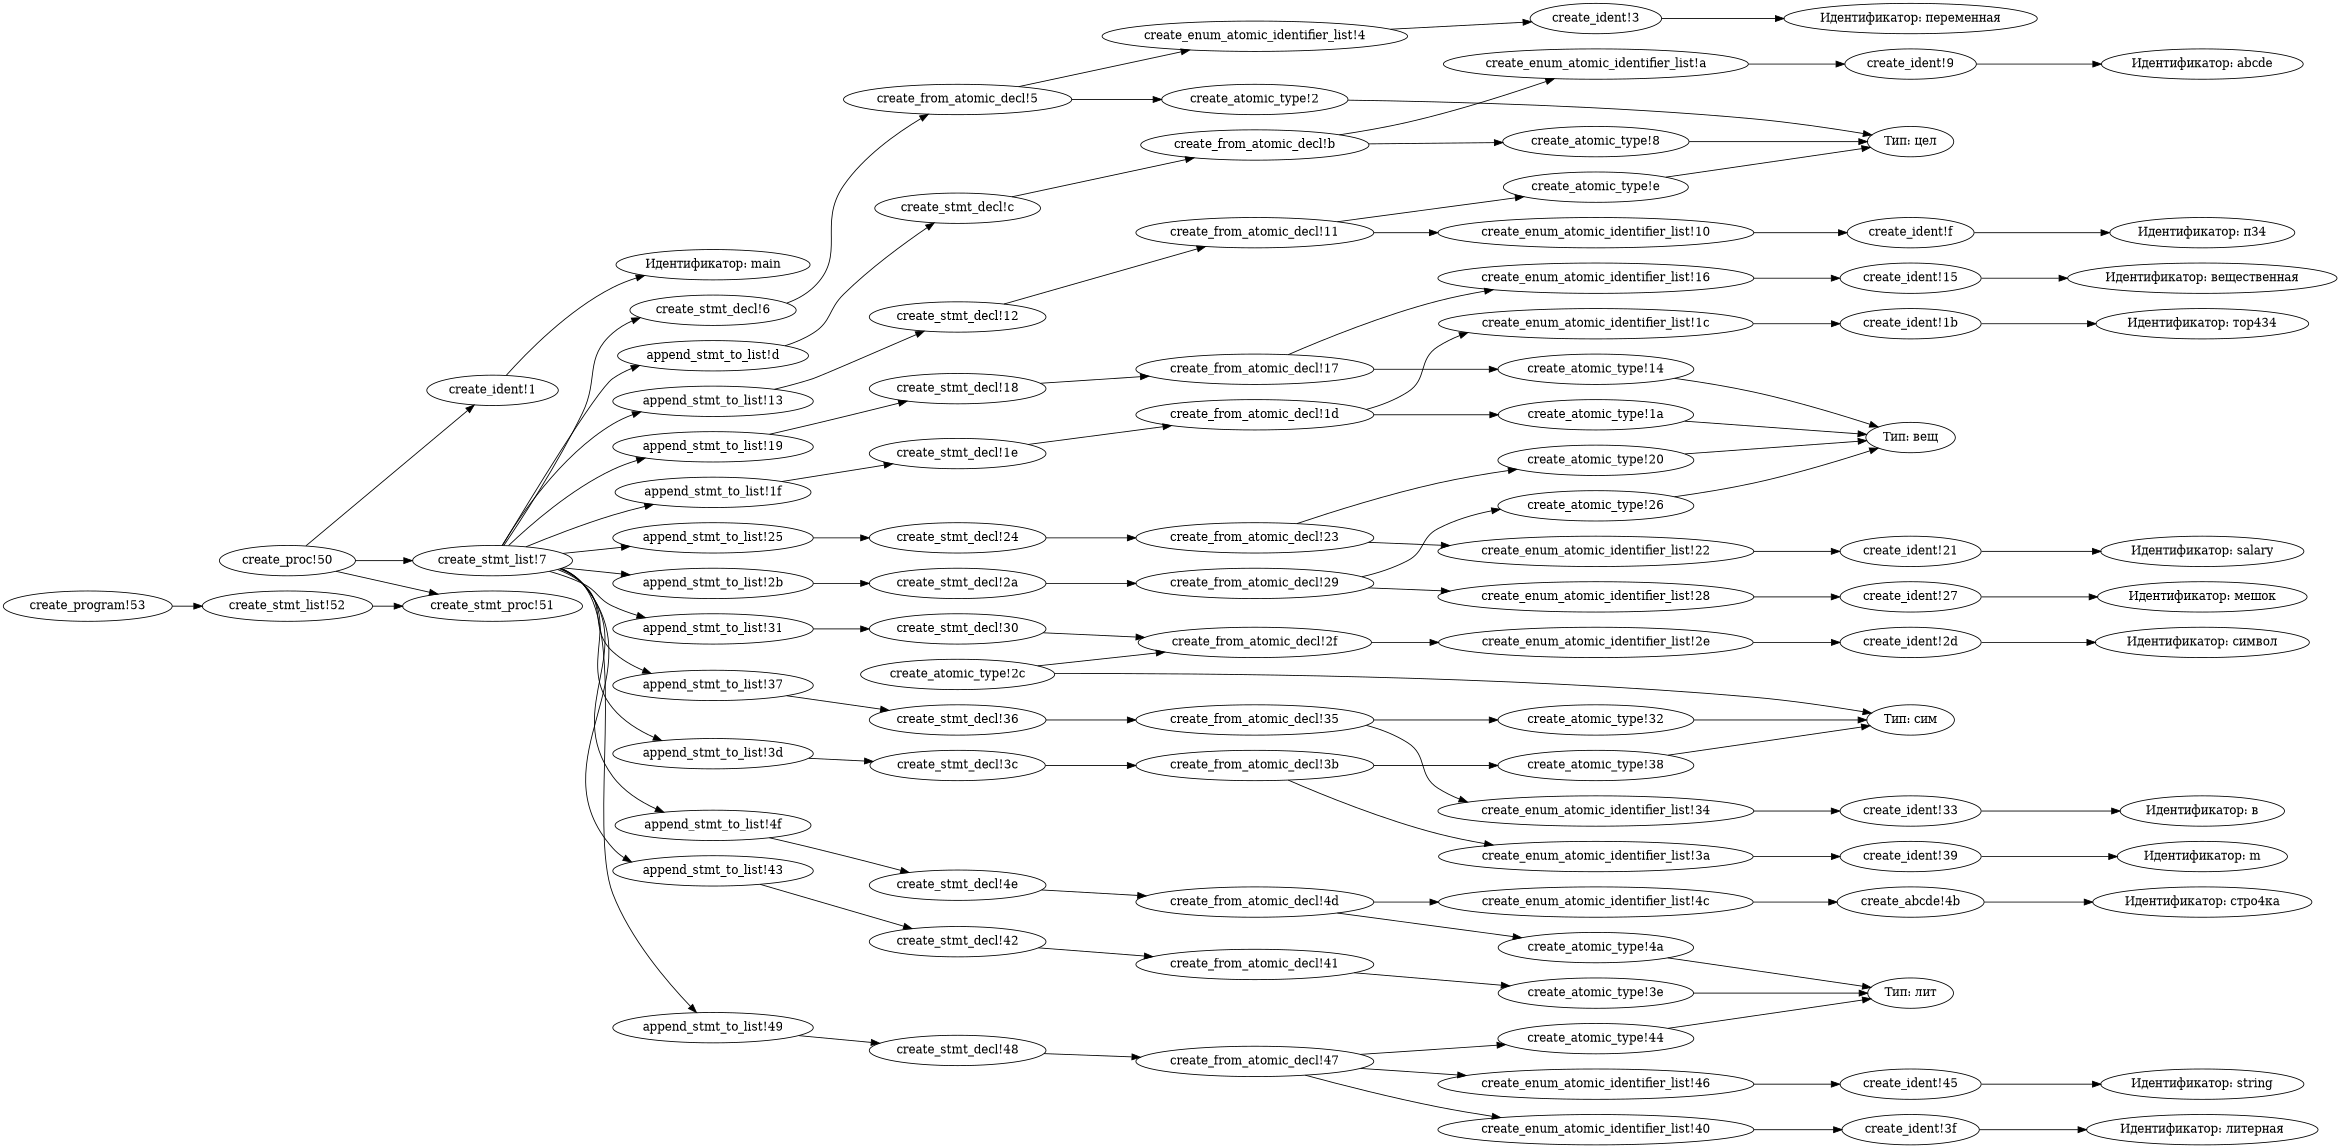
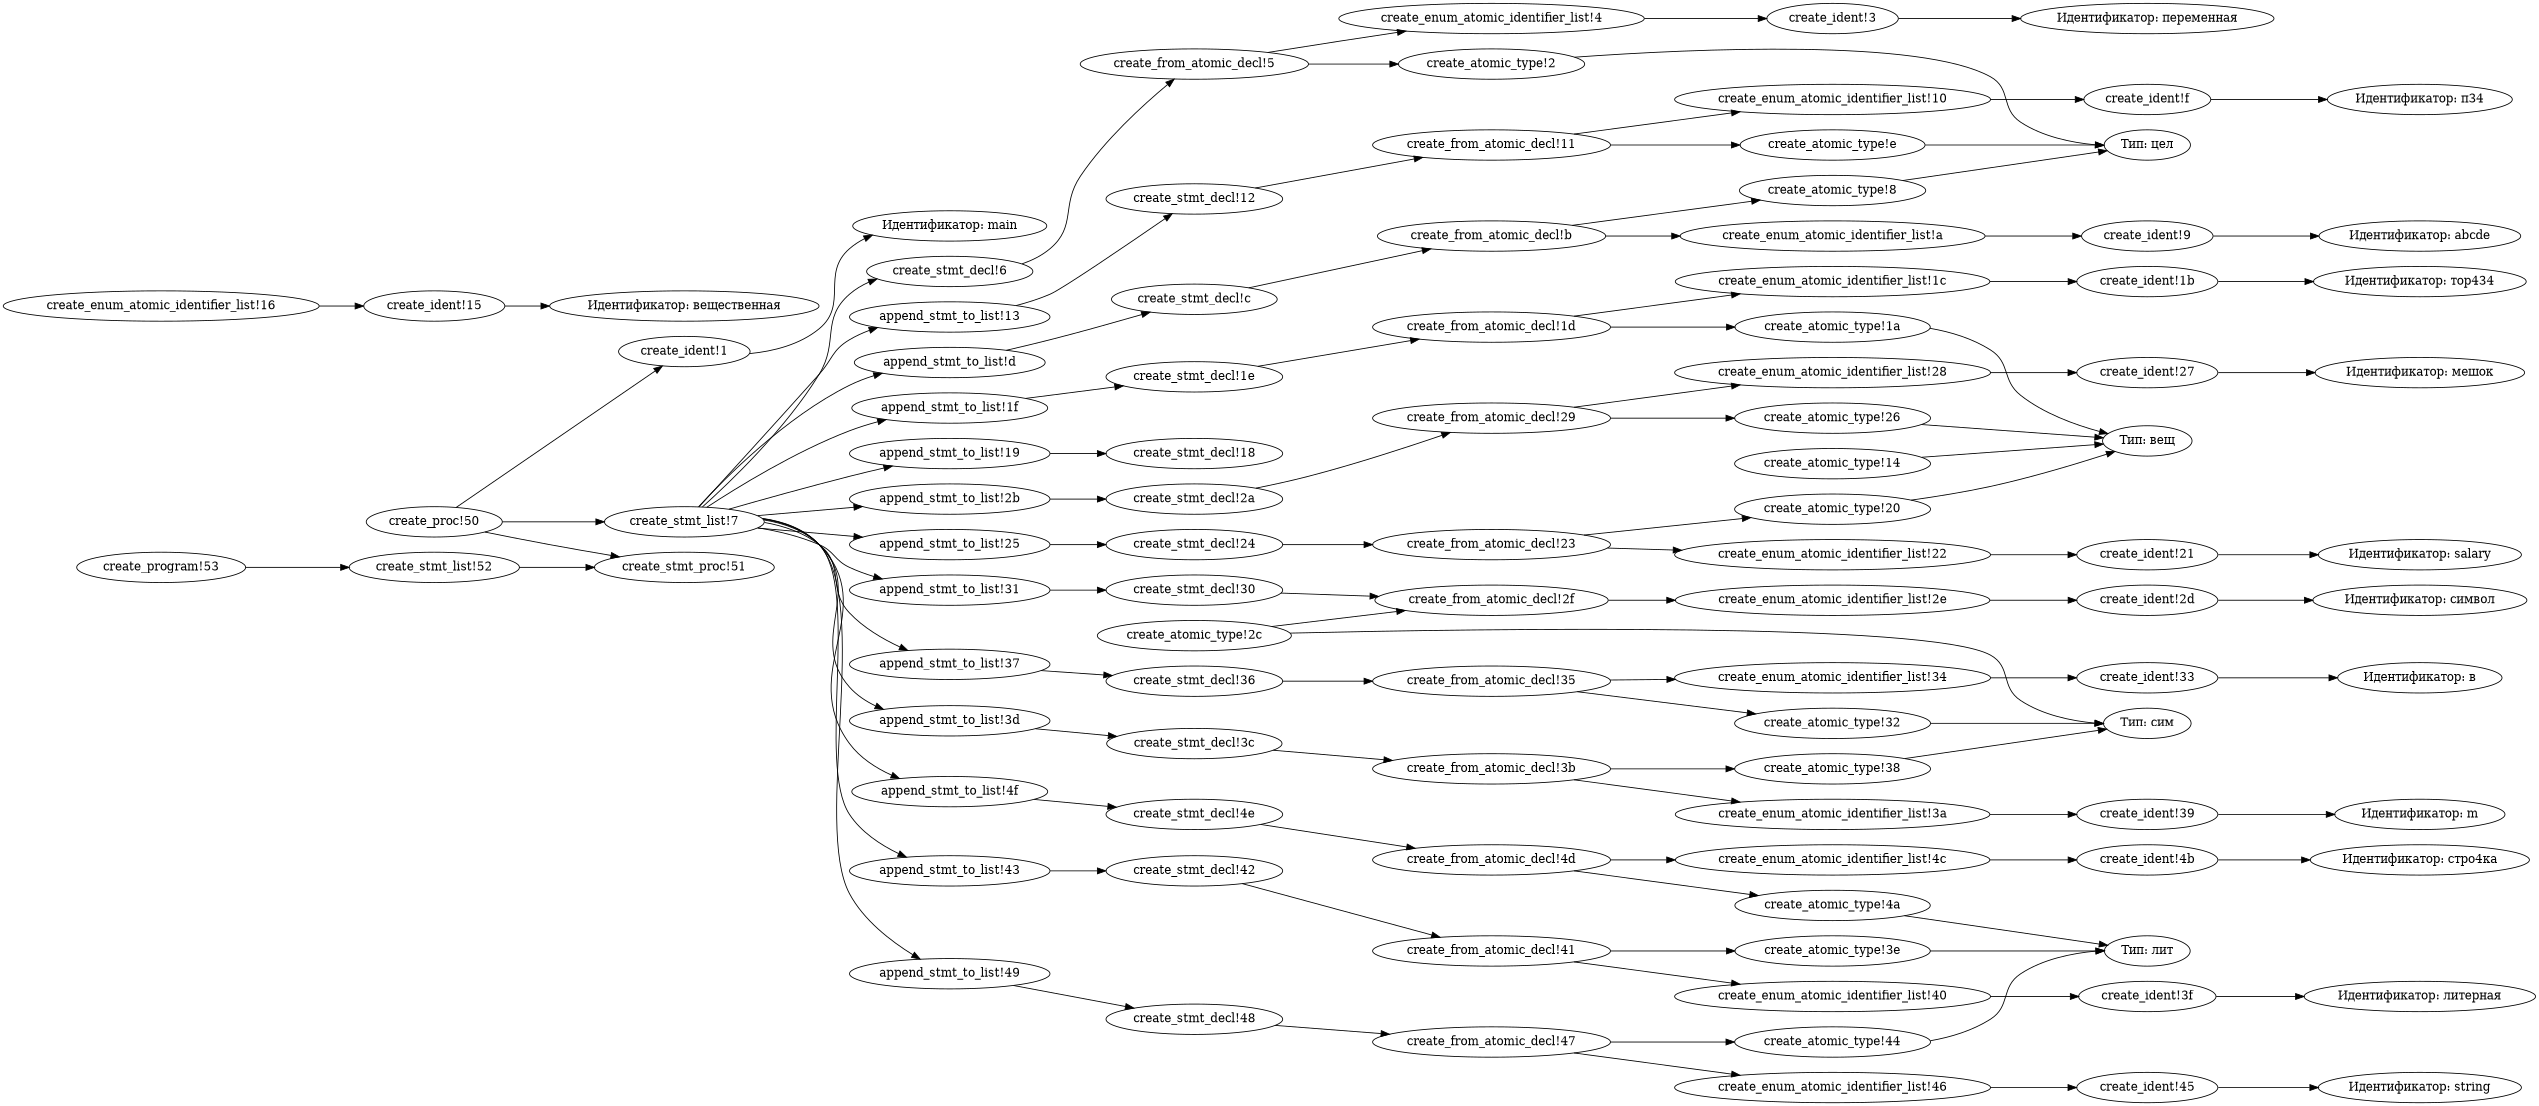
  digraph {
    rankdir=LR
    "create_ident!1"
    "Идентификатор: main"
    "create_atomic_type!2"
    "Тип: цел"
    "create_ident!3"
    "Идентификатор: переменная"
    "create_enum_atomic_identifier_list!4"
    "create_from_atomic_decl!5"
    "create_stmt_decl!6"
    "create_stmt_list!7"
    "append_stmt_to_list!d"
    "append_stmt_to_list!13"
    "append_stmt_to_list!19"
    "append_stmt_to_list!1f"
    "append_stmt_to_list!25"
    "append_stmt_to_list!2b"
    "append_stmt_to_list!31"
    "append_stmt_to_list!37"
    "append_stmt_to_list!3d"
    "append_stmt_to_list!43"
    "append_stmt_to_list!49"
    "append_stmt_to_list!4f"
    "create_stmt_decl!c"
    "create_stmt_decl!12"
    "create_stmt_decl!18"
    "create_stmt_decl!1e"
    "create_stmt_decl!24"
    "create_stmt_decl!2a"
    "create_stmt_decl!30"
    "create_stmt_decl!36"
    "create_stmt_decl!3c"
    "create_stmt_decl!42"
    "create_stmt_decl!48"
    "create_stmt_decl!4e"
    "create_atomic_type!8"
    "create_ident!9"
    "Идентификатор: abcde"
    "create_enum_atomic_identifier_list!a"
    "create_from_atomic_decl!b"
    "create_atomic_type!e"
    "create_ident!f"
    "Идентификатор: п34"
    "create_enum_atomic_identifier_list!10"
    "create_from_atomic_decl!11"
    "create_atomic_type!14"
    "Тип: вещ"
    "create_ident!15"
    "Идентификатор: вещественная"
    "create_enum_atomic_identifier_list!16"
-   "create_from_atomic_decl!17"
    "create_atomic_type!1a"
    "create_ident!1b"
    "Идентификатор: тор434"
    "create_enum_atomic_identifier_list!1c"
    "create_from_atomic_decl!1d"
    "create_atomic_type!20"
    "create_ident!21"
    "Идентификатор: salary"
    "create_enum_atomic_identifier_list!22"
    "create_from_atomic_decl!23"
    "create_atomic_type!26"
    "create_ident!27"
    "Идентификатор: мешок"
    "create_enum_atomic_identifier_list!28"
    "create_from_atomic_decl!29"
    "create_atomic_type!2c"
    "Тип: сим"
    "create_from_atomic_decl!2f"
    "create_ident!2d"
    "Идентификатор: символ"
    "create_enum_atomic_identifier_list!2e"
    "create_atomic_type!32"
    "create_ident!33"
    "Идентификатор: в"
    "create_enum_atomic_identifier_list!34"
    "create_from_atomic_decl!35"
    "create_atomic_type!38"
    "create_ident!39"
    "Идентификатор: m"
    "create_enum_atomic_identifier_list!3a"
    "create_from_atomic_decl!3b"
    "create_atomic_type!3e"
    "Тип: лит"
    "create_ident!3f"
    "Идентификатор: литерная"
    "create_enum_atomic_identifier_list!40"
    "create_from_atomic_decl!41"
    "create_atomic_type!44"
    "create_ident!45"
    "Идентификатор: string"
    "create_enum_atomic_identifier_list!46"
    "create_from_atomic_decl!47"
    "create_atomic_type!4a"
-   "create_ident!4b" [label="create_abcde!4b"]
+   "create_ident!4b"
    "Идентификатор: стро4ка"
    "create_enum_atomic_identifier_list!4c"
    "create_from_atomic_decl!4d"
    "create_proc!50"
    "create_stmt_proc!51"
    "create_stmt_list!52"
    "create_program!53"
    "create_ident!1" -> "Идентификатор: main"
    "create_atomic_type!2" -> "Тип: цел"
    "create_ident!3" -> "Идентификатор: переменная"
    "create_enum_atomic_identifier_list!4" -> "create_ident!3"
    "create_from_atomic_decl!5" -> "create_atomic_type!2"
    "create_from_atomic_decl!5" -> "create_enum_atomic_identifier_list!4"
    "create_stmt_decl!6" -> "create_from_atomic_decl!5"
    "create_stmt_list!7" -> "create_stmt_decl!6"
    "create_stmt_list!7" -> "append_stmt_to_list!d"
    "create_stmt_list!7" -> "append_stmt_to_list!13"
    "create_stmt_list!7" -> "append_stmt_to_list!19"
    "create_stmt_list!7" -> "append_stmt_to_list!1f"
    "create_stmt_list!7" -> "append_stmt_to_list!25"
    "create_stmt_list!7" -> "append_stmt_to_list!2b"
    "create_stmt_list!7" -> "append_stmt_to_list!31"
    "create_stmt_list!7" -> "append_stmt_to_list!37"
    "create_stmt_list!7" -> "append_stmt_to_list!3d"
    "create_stmt_list!7" -> "append_stmt_to_list!43"
    "create_stmt_list!7" -> "append_stmt_to_list!49"
    "create_stmt_list!7" -> "append_stmt_to_list!4f"
    "append_stmt_to_list!d" -> "create_stmt_decl!c"
    "append_stmt_to_list!13" -> "create_stmt_decl!12"
    "append_stmt_to_list!19" -> "create_stmt_decl!18"
    "append_stmt_to_list!1f" -> "create_stmt_decl!1e"
    "append_stmt_to_list!25" -> "create_stmt_decl!24"
    "append_stmt_to_list!2b" -> "create_stmt_decl!2a"
    "append_stmt_to_list!31" -> "create_stmt_decl!30"
    "append_stmt_to_list!37" -> "create_stmt_decl!36"
    "append_stmt_to_list!3d" -> "create_stmt_decl!3c"
    "append_stmt_to_list!43" -> "create_stmt_decl!42"
    "append_stmt_to_list!49" -> "create_stmt_decl!48"
    "append_stmt_to_list!4f" -> "create_stmt_decl!4e"
    "create_stmt_decl!c" -> "create_from_atomic_decl!b"
    "create_stmt_decl!12" -> "create_from_atomic_decl!11"
-   "create_stmt_decl!18" -> "create_from_atomic_decl!17"
    "create_stmt_decl!1e" -> "create_from_atomic_decl!1d"
    "create_stmt_decl!24" -> "create_from_atomic_decl!23"
    "create_stmt_decl!2a" -> "create_from_atomic_decl!29"
    "create_stmt_decl!30" -> "create_from_atomic_decl!2f"
    "create_stmt_decl!36" -> "create_from_atomic_decl!35"
    "create_stmt_decl!3c" -> "create_from_atomic_decl!3b"
    "create_stmt_decl!42" -> "create_from_atomic_decl!41"
    "create_stmt_decl!48" -> "create_from_atomic_decl!47"
    "create_stmt_decl!4e" -> "create_from_atomic_decl!4d"
    "create_atomic_type!8" -> "Тип: цел"
    "create_ident!9" -> "Идентификатор: abcde"
    "create_enum_atomic_identifier_list!a" -> "create_ident!9"
    "create_from_atomic_decl!b" -> "create_atomic_type!8"
    "create_from_atomic_decl!b" -> "create_enum_atomic_identifier_list!a"
    "create_atomic_type!e" -> "Тип: цел"
    "create_ident!f" -> "Идентификатор: п34"
    "create_enum_atomic_identifier_list!10" -> "create_ident!f"
    "create_from_atomic_decl!11" -> "create_atomic_type!e"
    "create_from_atomic_decl!11" -> "create_enum_atomic_identifier_list!10"
    "create_atomic_type!14" -> "Тип: вещ"
    "create_ident!15" -> "Идентификатор: вещественная"
    "create_enum_atomic_identifier_list!16" -> "create_ident!15"
-   "create_from_atomic_decl!17" -> "create_atomic_type!14"
-   "create_from_atomic_decl!17" -> "create_enum_atomic_identifier_list!16"
    "create_atomic_type!1a" -> "Тип: вещ"
    "create_ident!1b" -> "Идентификатор: тор434"
    "create_enum_atomic_identifier_list!1c" -> "create_ident!1b"
    "create_from_atomic_decl!1d" -> "create_atomic_type!1a"
    "create_from_atomic_decl!1d" -> "create_enum_atomic_identifier_list!1c"
    "create_atomic_type!20" -> "Тип: вещ"
    "create_ident!21" -> "Идентификатор: salary"
    "create_enum_atomic_identifier_list!22" -> "create_ident!21"
    "create_from_atomic_decl!23" -> "create_atomic_type!20"
    "create_from_atomic_decl!23" -> "create_enum_atomic_identifier_list!22"
    "create_atomic_type!26" -> "Тип: вещ"
    "create_ident!27" -> "Идентификатор: мешок"
    "create_enum_atomic_identifier_list!28" -> "create_ident!27"
    "create_from_atomic_decl!29" -> "create_atomic_type!26"
    "create_from_atomic_decl!29" -> "create_enum_atomic_identifier_list!28"
    "create_atomic_type!2c" -> "Тип: сим"
    "create_atomic_type!2c" -> "create_from_atomic_decl!2f"
    "create_from_atomic_decl!2f" -> "create_enum_atomic_identifier_list!2e"
    "create_ident!2d" -> "Идентификатор: символ"
    "create_enum_atomic_identifier_list!2e" -> "create_ident!2d"
    "create_atomic_type!32" -> "Тип: сим"
    "create_ident!33" -> "Идентификатор: в"
    "create_enum_atomic_identifier_list!34" -> "create_ident!33"
    "create_from_atomic_decl!35" -> "create_atomic_type!32"
    "create_from_atomic_decl!35" -> "create_enum_atomic_identifier_list!34"
    "create_atomic_type!38" -> "Тип: сим"
    "create_ident!39" -> "Идентификатор: m"
    "create_enum_atomic_identifier_list!3a" -> "create_ident!39"
    "create_from_atomic_decl!3b" -> "create_atomic_type!38"
    "create_from_atomic_decl!3b" -> "create_enum_atomic_identifier_list!3a"
    "create_atomic_type!3e" -> "Тип: лит"
    "create_ident!3f" -> "Идентификатор: литерная"
    "create_enum_atomic_identifier_list!40" -> "create_ident!3f"
    "create_from_atomic_decl!41" -> "create_atomic_type!3e"
-   "create_from_atomic_decl!47" -> "create_enum_atomic_identifier_list!40"
+   "create_from_atomic_decl!41" -> "create_enum_atomic_identifier_list!40"
    "create_atomic_type!44" -> "Тип: лит"
    "create_ident!45" -> "Идентификатор: string"
    "create_enum_atomic_identifier_list!46" -> "create_ident!45"
    "create_from_atomic_decl!47" -> "create_atomic_type!44"
    "create_from_atomic_decl!47" -> "create_enum_atomic_identifier_list!46"
    "create_atomic_type!4a" -> "Тип: лит"
    "create_ident!4b" -> "Идентификатор: стро4ка"
    "create_enum_atomic_identifier_list!4c" -> "create_ident!4b"
    "create_from_atomic_decl!4d" -> "create_atomic_type!4a"
    "create_from_atomic_decl!4d" -> "create_enum_atomic_identifier_list!4c"
    "create_proc!50" -> "create_ident!1"
    "create_proc!50" -> "create_stmt_list!7"
    "create_proc!50" -> "create_stmt_proc!51"
    "create_stmt_list!52" -> "create_stmt_proc!51"
    "create_program!53" -> "create_stmt_list!52"
  }
